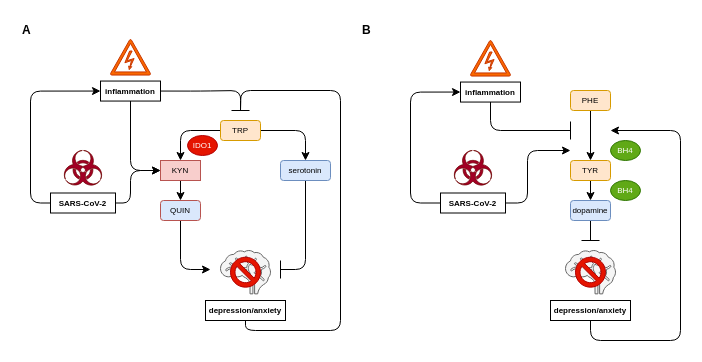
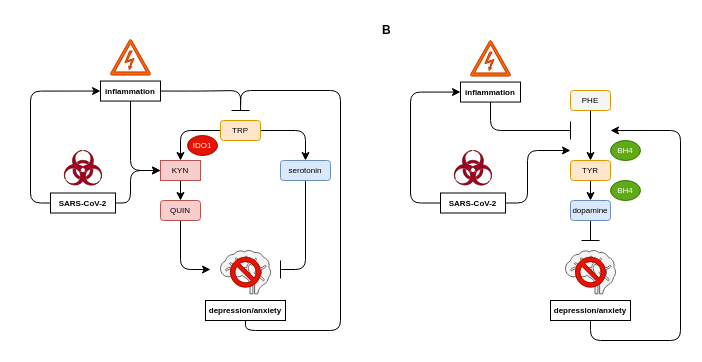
  <mxCell id="0" />
  <mxCell id="1" parent="0" />
  <mxCell id="2" style="edgeStyle=orthogonalEdgeStyle;rounded=1;orthogonalLoop=1;jettySize=auto;html=1;exitX=1;exitY=0.5;exitDx=0;exitDy=0;entryX=0.5;entryY=0;entryDx=0;entryDy=0;fontSize=8;" edge="1" parent="1" source="4" target="6"><mxGeometry relative="1" as="geometry" /></mxCell>
  <mxCell id="3" style="edgeStyle=orthogonalEdgeStyle;rounded=1;orthogonalLoop=1;jettySize=auto;html=1;entryX=0.5;entryY=0;entryDx=0;entryDy=0;fontSize=8;" edge="1" parent="1" source="4" target="8"><mxGeometry relative="1" as="geometry" /></mxCell>
  <mxCell id="4" value="TRP" style="rounded=1;whiteSpace=wrap;html=1;fontSize=8;fillColor=#ffe6cc;strokeColor=#d79b00;" vertex="1" parent="1"><mxGeometry x="220" y="120" width="40" height="20" as="geometry" /></mxCell>
  <mxCell id="5" style="edgeStyle=orthogonalEdgeStyle;orthogonalLoop=1;jettySize=auto;html=1;fontSize=8;strokeWidth=1;comic=0;jumpStyle=none;sketch=0;shadow=0;rounded=1;startArrow=none;startFill=0;endArrow=baseDash;endFill=0;endSize=16;" edge="1" parent="1" source="6"><mxGeometry relative="1" as="geometry"><mxPoint x="280" y="269" as="targetPoint" /><Array as="points"><mxPoint x="305" y="269" /></Array></mxGeometry></mxCell>
  <mxCell id="6" value="serotonin" style="rounded=1;whiteSpace=wrap;html=1;fontSize=8;fillColor=#dae8fc;strokeColor=#6c8ebf;" vertex="1" parent="1"><mxGeometry x="280" y="160" width="50" height="20" as="geometry" /></mxCell>
  <mxCell id="7" style="edgeStyle=orthogonalEdgeStyle;rounded=0;orthogonalLoop=1;jettySize=auto;html=1;exitX=0.5;exitY=1;exitDx=0;exitDy=0;entryX=0.5;entryY=0;entryDx=0;entryDy=0;fontSize=8;" edge="1" parent="1" source="8" target="10"><mxGeometry relative="1" as="geometry" /></mxCell>
  <mxCell id="8" value="KYN" style="whiteSpace=wrap;html=1;fontSize=8;fillColor=#f8cecc;strokeColor=#b85450;rounded=0;" vertex="1" parent="1"><mxGeometry x="160" y="160" width="40" height="20" as="geometry" /></mxCell>
  <mxCell id="9" style="edgeStyle=orthogonalEdgeStyle;rounded=1;orthogonalLoop=1;jettySize=auto;html=1;exitX=0.5;exitY=1;exitDx=0;exitDy=0;fontSize=8;endArrow=classic;endFill=1;endSize=6;" edge="1" parent="1" source="10"><mxGeometry relative="1" as="geometry"><mxPoint x="210" y="269" as="targetPoint" /><Array as="points"><mxPoint x="180" y="269" /></Array></mxGeometry></mxCell>
- <mxCell id="10" value="QUIN" style="rounded=1;whiteSpace=wrap;html=1;fontSize=8;fillColor=#dae8fc;strokeColor=#b85450;" vertex="1" parent="1"><mxGeometry x="160" y="200" width="40" height="20" as="geometry" /></mxCell>
+ <mxCell id="10" value="QUIN" style="rounded=1;whiteSpace=wrap;html=1;fontSize=8;fillColor=#f8cecc;strokeColor=#b85450;" vertex="1" parent="1"><mxGeometry x="160" y="200" width="40" height="20" as="geometry" /></mxCell>
  <mxCell id="11" value="IDO1" style="ellipse;whiteSpace=wrap;html=1;fontSize=8;fillColor=#e51400;fontColor=#ffffff;strokeColor=#B20000;" vertex="1" parent="1"><mxGeometry x="187" y="135" width="30" height="20" as="geometry" /></mxCell>
  <mxCell id="12" value="" style="group" vertex="1" connectable="0" parent="1"><mxGeometry x="220" y="250" width="50" height="43.37" as="geometry" /></mxCell>
  <mxCell id="13" value="" style="shape=mxgraph.signs.healthcare.brain;html=1;pointerEvents=1;fillColor=#f5f5f5;strokeColor=#666666;verticalLabelPosition=bottom;verticalAlign=top;align=center;sketch=0;fontSize=8;aspect=fixed;fontColor=#333333;" vertex="1" parent="12"><mxGeometry width="50" height="43.37" as="geometry" /></mxCell>
  <mxCell id="14" value="" style="verticalLabelPosition=bottom;verticalAlign=top;html=1;shape=mxgraph.basic.no_symbol;fontSize=8;aspect=fixed;fillColor=#e51400;fontColor=#ffffff;strokeColor=#B20000;" vertex="1" parent="12"><mxGeometry x="10" y="6.69" width="30" height="30" as="geometry" /></mxCell>
  <mxCell id="15" style="edgeStyle=orthogonalEdgeStyle;rounded=1;comic=0;sketch=0;jumpStyle=none;orthogonalLoop=1;jettySize=auto;html=1;shadow=0;fontSize=8;startArrow=none;startFill=0;endArrow=baseDash;endFill=0;endSize=16;strokeWidth=1;jumpSize=6;" edge="1" parent="1" source="16"><mxGeometry relative="1" as="geometry"><mxPoint x="240" y="110" as="targetPoint" /><Array as="points"><mxPoint x="245" y="330" /><mxPoint x="340" y="330" /><mxPoint x="340" y="90" /><mxPoint x="240" y="90" /></Array></mxGeometry></mxCell>
  <mxCell id="16" value="depression/anxiety" style="rounded=0;whiteSpace=wrap;html=1;fontSize=8;fontStyle=1" vertex="1" parent="1"><mxGeometry x="205" y="300" width="80" height="20" as="geometry" /></mxCell>
  <mxCell id="17" value="" style="group" vertex="1" connectable="0" parent="1"><mxGeometry x="50" y="140" width="65" height="72.5" as="geometry" /></mxCell>
  <mxCell id="18" value="" style="fontColor=#ffffff;verticalAlign=top;verticalLabelPosition=bottom;labelPosition=center;align=center;html=1;outlineConnect=0;fillColor=#a20025;strokeColor=#6F0000;gradientDirection=north;strokeWidth=2;shape=mxgraph.networks.virus;fontSize=8;aspect=fixed;" vertex="1" parent="17"><mxGeometry x="12.5" y="10" width="40" height="36" as="geometry" /></mxCell>
  <mxCell id="19" value="SARS-CoV-2" style="rounded=0;whiteSpace=wrap;html=1;fontSize=8;fontStyle=1" vertex="1" parent="17"><mxGeometry y="52.5" width="65" height="20" as="geometry" /></mxCell>
  <mxCell id="20" style="edgeStyle=orthogonalEdgeStyle;rounded=1;comic=0;sketch=0;jumpStyle=none;jumpSize=6;orthogonalLoop=1;jettySize=auto;html=1;entryX=0;entryY=0.5;entryDx=0;entryDy=0;shadow=0;fontSize=8;startArrow=none;startFill=0;endArrow=classic;endFill=1;endSize=6;strokeWidth=1;" edge="1" parent="1" source="19" target="8"><mxGeometry relative="1" as="geometry"><Array as="points"><mxPoint x="130" y="203" /><mxPoint x="130" y="170" /></Array></mxGeometry></mxCell>
  <mxCell id="21" value="" style="group" vertex="1" connectable="0" parent="1"><mxGeometry x="100" y="39" width="60" height="61.55" as="geometry" /></mxCell>
  <mxCell id="22" value="" style="shape=mxgraph.signs.safety.high_voltage_3;html=1;pointerEvents=1;fillColor=#fa6800;strokeColor=#C73500;verticalLabelPosition=bottom;verticalAlign=top;align=center;sketch=0;fontSize=8;aspect=fixed;fontColor=#000000;" vertex="1" parent="21"><mxGeometry x="10" width="40" height="35.55" as="geometry" /></mxCell>
  <mxCell id="23" value="inflammation" style="rounded=0;whiteSpace=wrap;html=1;fontSize=8;fontStyle=1" vertex="1" parent="21"><mxGeometry y="41.55" width="60" height="20" as="geometry" /></mxCell>
  <mxCell id="24" style="edgeStyle=orthogonalEdgeStyle;rounded=1;comic=0;sketch=0;jumpStyle=none;jumpSize=6;orthogonalLoop=1;jettySize=auto;html=1;exitX=1;exitY=0.5;exitDx=0;exitDy=0;shadow=0;fontSize=8;startArrow=none;startFill=0;endArrow=none;endFill=0;endSize=6;strokeWidth=1;" edge="1" parent="1" source="23"><mxGeometry relative="1" as="geometry"><mxPoint x="240" y="110" as="targetPoint" /></mxGeometry></mxCell>
  <mxCell id="25" style="edgeStyle=orthogonalEdgeStyle;rounded=1;comic=0;sketch=0;jumpStyle=none;jumpSize=6;orthogonalLoop=1;jettySize=auto;html=1;entryX=0;entryY=0.5;entryDx=0;entryDy=0;shadow=0;fontSize=8;startArrow=none;startFill=0;endArrow=classic;endFill=1;endSize=6;strokeWidth=1;" edge="1" parent="1" source="19" target="23"><mxGeometry relative="1" as="geometry"><Array as="points"><mxPoint x="30" y="203" /><mxPoint x="30" y="91" /></Array></mxGeometry></mxCell>
  <mxCell id="26" style="edgeStyle=orthogonalEdgeStyle;rounded=1;comic=0;sketch=0;jumpStyle=none;jumpSize=6;orthogonalLoop=1;jettySize=auto;html=1;exitX=0.5;exitY=1;exitDx=0;exitDy=0;entryX=0;entryY=0.5;entryDx=0;entryDy=0;shadow=0;fontSize=8;startArrow=none;startFill=0;endArrow=classic;endFill=1;endSize=6;strokeWidth=1;" edge="1" parent="1" source="23" target="8"><mxGeometry relative="1" as="geometry" /></mxCell>
  <mxCell id="27" style="edgeStyle=orthogonalEdgeStyle;rounded=1;comic=0;sketch=0;jumpStyle=none;jumpSize=6;orthogonalLoop=1;jettySize=auto;html=1;exitX=0.5;exitY=1;exitDx=0;exitDy=0;entryX=0.5;entryY=0;entryDx=0;entryDy=0;shadow=0;fontSize=8;startArrow=none;startFill=0;endArrow=classic;endFill=1;endSize=6;strokeWidth=1;" edge="1" parent="1" source="28" target="30"><mxGeometry relative="1" as="geometry" /></mxCell>
- <mxCell id="28" value="PHE" style="rounded=1;whiteSpace=wrap;html=1;fontSize=8;fillColor=#ffe6cc;strokeColor=#d79b00;" vertex="1" parent="1"><mxGeometry x="570" y="90" width="40" height="20" as="geometry" /></mxCell>
+ <mxCell id="28" value="PHE" style="rounded=1;whiteSpace=wrap;html=1;fontSize=8;fillColor=#f5f5f5;strokeColor=#d79b00;" vertex="1" parent="1"><mxGeometry x="570" y="90" width="40" height="20" as="geometry" /></mxCell>
  <mxCell id="29" style="edgeStyle=orthogonalEdgeStyle;rounded=1;comic=0;sketch=0;jumpStyle=none;jumpSize=6;orthogonalLoop=1;jettySize=auto;html=1;exitX=0.5;exitY=1;exitDx=0;exitDy=0;entryX=0.5;entryY=0;entryDx=0;entryDy=0;shadow=0;fontSize=8;startArrow=none;startFill=0;endArrow=classic;endFill=1;endSize=6;strokeWidth=1;" edge="1" parent="1" source="30" target="32"><mxGeometry relative="1" as="geometry" /></mxCell>
  <mxCell id="30" value="TYR" style="rounded=1;whiteSpace=wrap;html=1;fontSize=8;fillColor=#ffe6cc;strokeColor=#d79b00;" vertex="1" parent="1"><mxGeometry x="570" y="160" width="40" height="20" as="geometry" /></mxCell>
  <mxCell id="31" style="edgeStyle=orthogonalEdgeStyle;rounded=1;comic=0;sketch=0;jumpStyle=none;jumpSize=6;orthogonalLoop=1;jettySize=auto;html=1;shadow=0;fontSize=8;startArrow=none;startFill=0;endArrow=baseDash;endFill=0;endSize=16;strokeWidth=1;" edge="1" parent="1" source="32"><mxGeometry relative="1" as="geometry"><mxPoint x="590" y="240" as="targetPoint" /></mxGeometry></mxCell>
  <mxCell id="32" value="dopamine" style="rounded=1;whiteSpace=wrap;html=1;fontSize=8;fillColor=#dae8fc;strokeColor=#6c8ebf;" vertex="1" parent="1"><mxGeometry x="570" y="200" width="40" height="20" as="geometry" /></mxCell>
  <mxCell id="33" value="" style="group" vertex="1" connectable="0" parent="1"><mxGeometry x="565" y="250" width="50" height="43.37" as="geometry" /></mxCell>
  <mxCell id="34" value="" style="shape=mxgraph.signs.healthcare.brain;html=1;pointerEvents=1;fillColor=#f5f5f5;strokeColor=#666666;verticalLabelPosition=bottom;verticalAlign=top;align=center;sketch=0;fontSize=8;aspect=fixed;fontColor=#333333;" vertex="1" parent="33"><mxGeometry width="50" height="43.37" as="geometry" /></mxCell>
  <mxCell id="35" value="" style="verticalLabelPosition=bottom;verticalAlign=top;html=1;shape=mxgraph.basic.no_symbol;fontSize=8;aspect=fixed;fillColor=#e51400;fontColor=#ffffff;strokeColor=#B20000;" vertex="1" parent="33"><mxGeometry x="10" y="6.69" width="30" height="30" as="geometry" /></mxCell>
  <mxCell id="36" style="edgeStyle=orthogonalEdgeStyle;rounded=1;comic=0;sketch=0;jumpStyle=none;jumpSize=6;orthogonalLoop=1;jettySize=auto;html=1;exitX=0.5;exitY=1;exitDx=0;exitDy=0;shadow=0;fontSize=12;startArrow=none;startFill=0;endArrow=classic;endFill=1;endSize=6;strokeWidth=1;" edge="1" parent="1" source="37"><mxGeometry relative="1" as="geometry"><mxPoint x="610" y="130" as="targetPoint" /><Array as="points"><mxPoint x="590" y="340" /><mxPoint x="680" y="340" /><mxPoint x="680" y="130" /></Array></mxGeometry></mxCell>
  <mxCell id="37" value="depression/anxiety" style="rounded=0;whiteSpace=wrap;html=1;fontSize=8;fontStyle=1" vertex="1" parent="1"><mxGeometry x="550" y="300" width="80" height="20" as="geometry" /></mxCell>
- <mxCell id="38" value="A" style="text;html=1;strokeColor=none;fillColor=none;align=left;verticalAlign=middle;whiteSpace=wrap;rounded=0;fontSize=12;fontStyle=1" vertex="1" parent="1"><mxGeometry width="20" height="20" as="geometry" x="20" y="20" /></mxCell>
- <mxCell id="39" value="B" style="text;html=1;strokeColor=none;fillColor=none;align=left;verticalAlign=middle;whiteSpace=wrap;rounded=0;fontSize=12;fontStyle=1" vertex="1" parent="1"><mxGeometry x="360" y="20" width="20" height="20" as="geometry" /></mxCell>
+ <mxCell id="39" value="B" style="text;html=1;strokeColor=none;fillColor=none;align=left;verticalAlign=middle;whiteSpace=wrap;rounded=0;fontSize=12;fontStyle=1" vertex="1" parent="1"><mxGeometry x="380" width="20" height="20" as="geometry" y="20" /></mxCell>
  <mxCell id="40" value="" style="group" vertex="1" connectable="0" parent="1"><mxGeometry x="460" y="40" width="60" height="61.55" as="geometry" /></mxCell>
  <mxCell id="41" value="" style="shape=mxgraph.signs.safety.high_voltage_3;html=1;pointerEvents=1;fillColor=#fa6800;strokeColor=#C73500;verticalLabelPosition=bottom;verticalAlign=top;align=center;sketch=0;fontSize=8;aspect=fixed;fontColor=#000000;" vertex="1" parent="40"><mxGeometry x="10" width="40" height="35.55" as="geometry" /></mxCell>
  <mxCell id="42" value="inflammation" style="rounded=0;whiteSpace=wrap;html=1;fontSize=8;fontStyle=1" vertex="1" parent="40"><mxGeometry y="41.55" width="60" height="20" as="geometry" /></mxCell>
  <mxCell id="43" value="" style="group" vertex="1" connectable="0" parent="1"><mxGeometry x="440" y="140" width="65" height="72.5" as="geometry" /></mxCell>
  <mxCell id="44" value="" style="fontColor=#ffffff;verticalAlign=top;verticalLabelPosition=bottom;labelPosition=center;align=center;html=1;outlineConnect=0;fillColor=#a20025;strokeColor=#6F0000;gradientDirection=north;strokeWidth=2;shape=mxgraph.networks.virus;fontSize=8;aspect=fixed;" vertex="1" parent="43"><mxGeometry x="12.5" y="10" width="40" height="36" as="geometry" /></mxCell>
  <mxCell id="45" value="SARS-CoV-2" style="rounded=0;whiteSpace=wrap;html=1;fontSize=8;fontStyle=1" vertex="1" parent="43"><mxGeometry y="52.5" width="65" height="20" as="geometry" /></mxCell>
  <mxCell id="46" style="edgeStyle=orthogonalEdgeStyle;rounded=1;comic=0;sketch=0;jumpStyle=none;jumpSize=6;orthogonalLoop=1;jettySize=auto;html=1;exitX=1;exitY=0.5;exitDx=0;exitDy=0;shadow=0;fontSize=12;startArrow=none;startFill=0;endArrow=classic;endFill=1;endSize=6;strokeWidth=1;" edge="1" parent="1" source="45"><mxGeometry relative="1" as="geometry"><mxPoint x="570" y="150" as="targetPoint" /><Array as="points"><mxPoint x="527" y="203" /><mxPoint x="527" y="150" /><mxPoint x="570" y="150" /></Array></mxGeometry></mxCell>
  <mxCell id="47" style="edgeStyle=orthogonalEdgeStyle;rounded=1;comic=0;sketch=0;jumpStyle=none;jumpSize=6;orthogonalLoop=1;jettySize=auto;html=1;exitX=0.5;exitY=1;exitDx=0;exitDy=0;shadow=0;fontSize=12;startArrow=none;startFill=0;endArrow=baseDash;endFill=0;endSize=16;strokeWidth=1;" edge="1" parent="1" source="42"><mxGeometry relative="1" as="geometry"><mxPoint x="570" y="130" as="targetPoint" /><Array as="points"><mxPoint x="490" y="130" /><mxPoint x="570" y="130" /></Array></mxGeometry></mxCell>
  <mxCell id="48" value="BH4" style="ellipse;whiteSpace=wrap;html=1;fontSize=8;fillColor=#60a917;fontColor=#ffffff;strokeColor=#2D7600;" vertex="1" parent="1"><mxGeometry x="610" y="180" width="30" height="20" as="geometry" /></mxCell>
  <mxCell id="49" value="BH4" style="ellipse;whiteSpace=wrap;html=1;fontSize=8;fillColor=#60a917;fontColor=#ffffff;strokeColor=#2D7600;" vertex="1" parent="1"><mxGeometry x="610" y="140" width="30" height="20" as="geometry" /></mxCell>
  <mxCell id="50" style="edgeStyle=orthogonalEdgeStyle;rounded=1;comic=0;sketch=0;jumpStyle=none;jumpSize=6;orthogonalLoop=1;jettySize=auto;html=1;entryX=0;entryY=0.5;entryDx=0;entryDy=0;shadow=0;fontSize=12;startArrow=none;startFill=0;endArrow=classic;endFill=1;endSize=6;strokeWidth=1;" edge="1" parent="1" source="45" target="42"><mxGeometry relative="1" as="geometry"><Array as="points"><mxPoint x="410" y="203" /><mxPoint x="410" y="92" /></Array></mxGeometry></mxCell>
